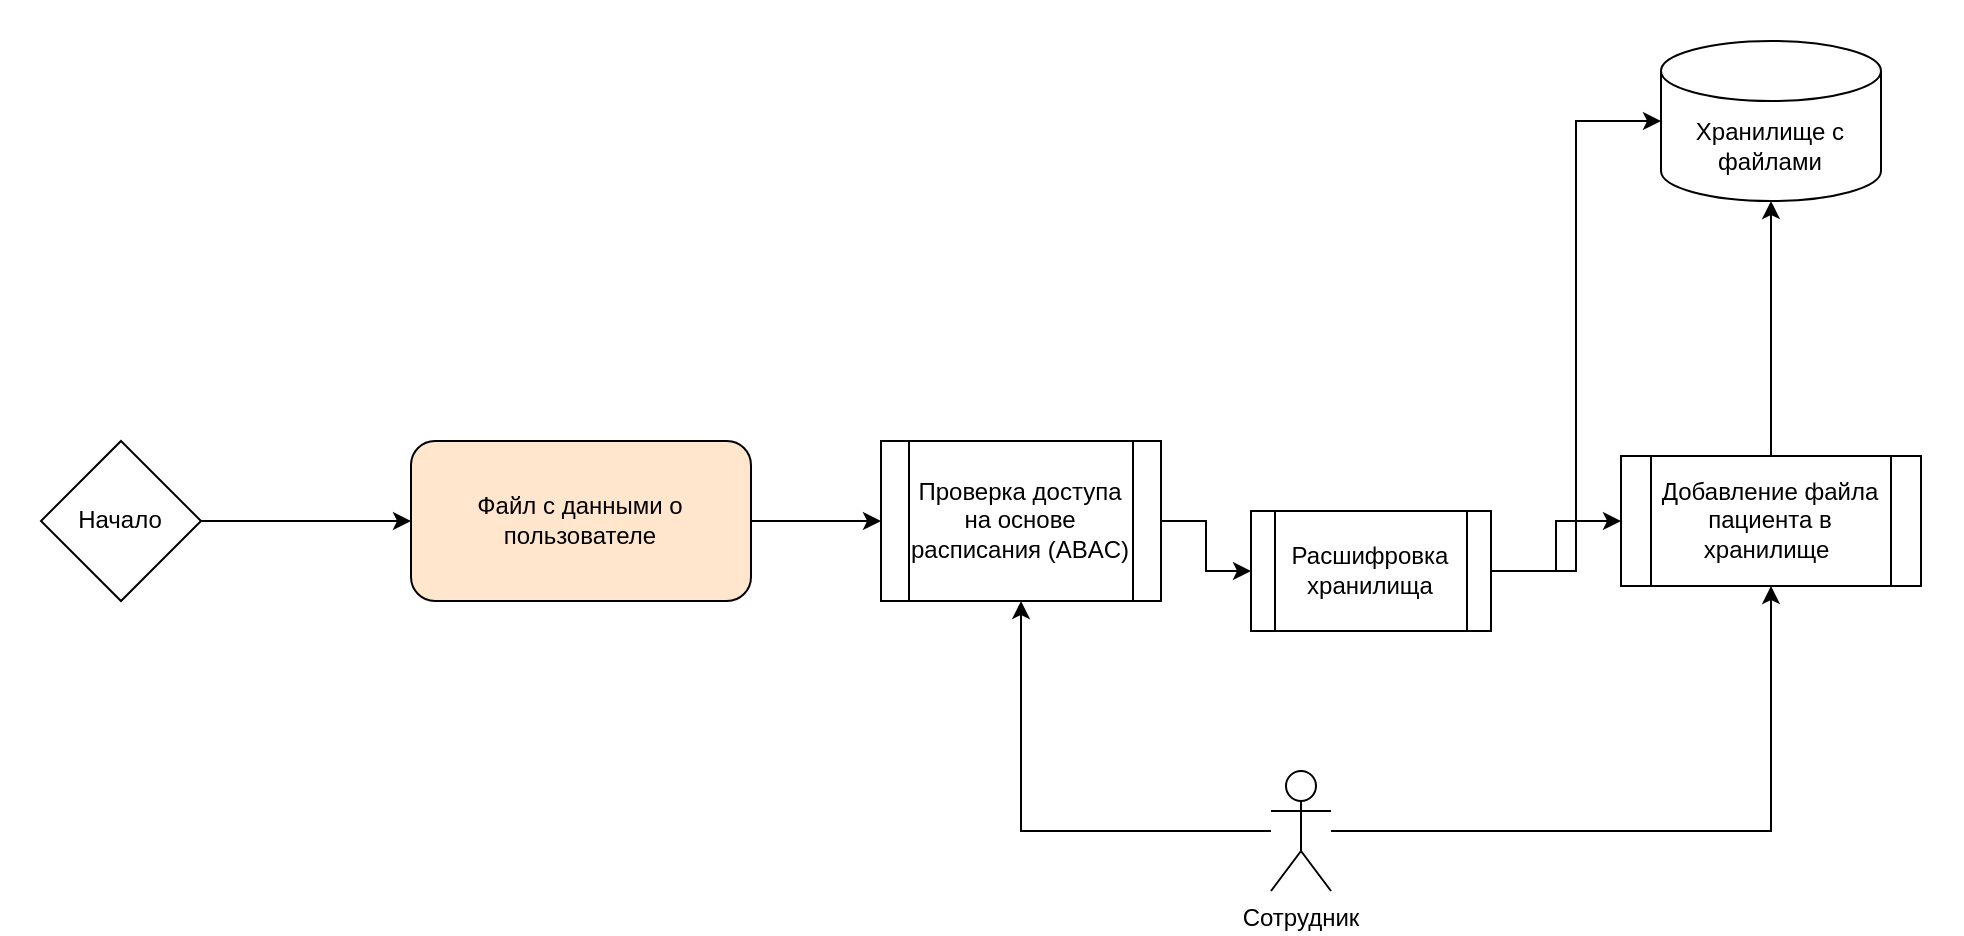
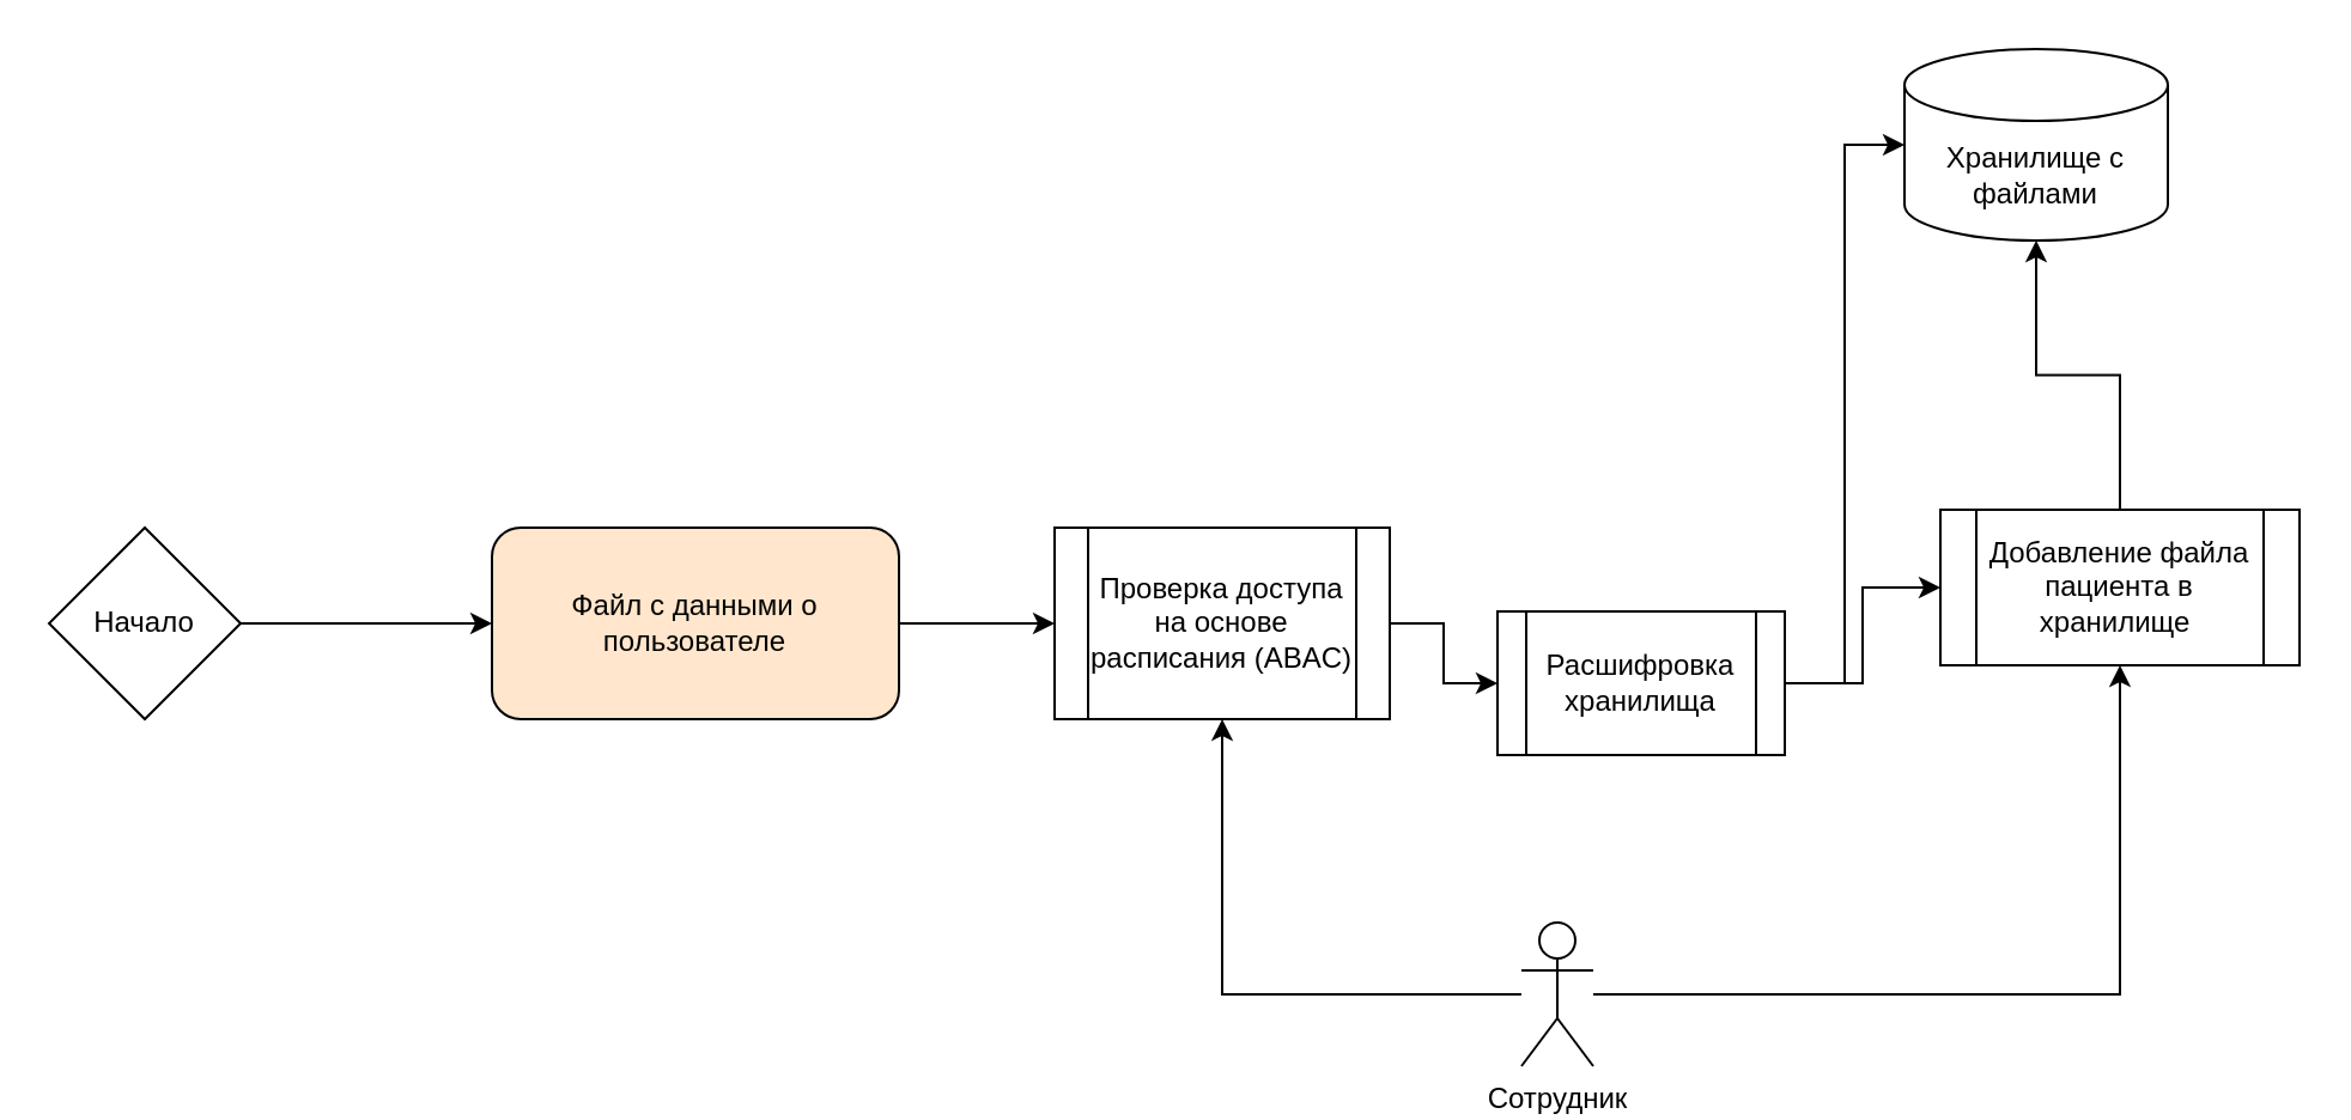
  <mxCell id="0" />
  <mxCell id="1" parent="0" />
  <mxCell id="2" style="edgeStyle=orthogonalEdgeStyle;rounded=0;orthogonalLoop=1;jettySize=auto;html=1;exitX=1;exitY=0.5;exitDx=0;exitDy=0;entryX=0;entryY=0.5;entryDx=0;entryDy=0;" edge="1" parent="1" source="11" target="10"><mxGeometry relative="1" as="geometry"><mxPoint x="130" y="260" as="sourcePoint" /></mxGeometry></mxCell>
  <mxCell id="3" style="edgeStyle=orthogonalEdgeStyle;rounded=0;orthogonalLoop=1;jettySize=auto;html=1;entryX=0;entryY=0.5;entryDx=0;entryDy=0;exitX=1;exitY=0.5;exitDx=0;exitDy=0;" edge="1" parent="1" source="10" target="13"><mxGeometry relative="1" as="geometry"><mxPoint x="710" y="260" as="sourcePoint" /></mxGeometry></mxCell>
  <mxCell id="4" style="edgeStyle=orthogonalEdgeStyle;rounded=0;orthogonalLoop=1;jettySize=auto;html=1;" edge="1" parent="1" source="6" target="7"><mxGeometry relative="1" as="geometry" /></mxCell>
  <mxCell id="5" style="edgeStyle=orthogonalEdgeStyle;rounded=0;orthogonalLoop=1;jettySize=auto;html=1;entryX=0.5;entryY=1;entryDx=0;entryDy=0;" edge="1" parent="1" source="6" target="13"><mxGeometry relative="1" as="geometry" /></mxCell>
  <mxCell id="6" value="&lt;span style=&quot;text-wrap-mode: wrap;&quot;&gt;Сотрудник ресепшена&lt;/span&gt;" style="shape=umlActor;verticalLabelPosition=bottom;verticalAlign=top;html=1;outlineConnect=0;" vertex="1" parent="1"><mxGeometry x="635" y="385" width="30" height="60" as="geometry" /></mxCell>
- <mxCell id="7" value="Добавление файла пациента в хранилище&amp;nbsp;" style="shape=process;whiteSpace=wrap;html=1;backgroundOutline=1;" vertex="1" parent="1"><mxGeometry x="810" y="227.5" width="150" height="65" as="geometry" /></mxCell>
- <mxCell id="8" value="Хранилище с файлами" style="shape=cylinder3;whiteSpace=wrap;html=1;boundedLbl=1;backgroundOutline=1;size=15;" vertex="1" parent="1"><mxGeometry x="830" y="20" width="110" height="80" as="geometry" /></mxCell>
+ <mxCell id="7" value="Добавление файла пациента в хранилище&amp;nbsp;" style="shape=process;whiteSpace=wrap;html=1;backgroundOutline=1;" vertex="1" parent="1"><mxGeometry x="810" y="212.5" width="150" height="65" as="geometry" /></mxCell>
+ <mxCell id="8" value="Хранилище с файлами" style="shape=cylinder3;whiteSpace=wrap;html=1;boundedLbl=1;backgroundOutline=1;size=15;" vertex="1" parent="1"><mxGeometry x="795" y="20" width="110" height="80" as="geometry" /></mxCell>
  <mxCell id="9" style="edgeStyle=orthogonalEdgeStyle;rounded=0;orthogonalLoop=1;jettySize=auto;html=1;" edge="1" parent="1" source="7" target="8"><mxGeometry relative="1" as="geometry" /></mxCell>
  <mxCell id="10" value="Файл с данными о пользователе" style="rounded=1;whiteSpace=wrap;html=1;fillColor=#ffe6cc;" vertex="1" parent="1"><mxGeometry x="205" y="220" width="170" height="80" as="geometry" /></mxCell>
  <mxCell id="11" value="Начало" style="rhombus;whiteSpace=wrap;html=1;" vertex="1" parent="1"><mxGeometry x="20" y="220" width="80" height="80" as="geometry" /></mxCell>
  <mxCell id="12" value="" style="edgeStyle=orthogonalEdgeStyle;rounded=0;orthogonalLoop=1;jettySize=auto;html=1;entryX=0;entryY=0.5;entryDx=0;entryDy=0;" edge="1" parent="1" source="13" target="15"><mxGeometry relative="1" as="geometry" /></mxCell>
  <mxCell id="13" value="Проверка доступа на основе расписания (ABAC)" style="shape=process;whiteSpace=wrap;html=1;backgroundOutline=1;" vertex="1" parent="1"><mxGeometry x="440" y="220" width="140" height="80" as="geometry" /></mxCell>
  <mxCell id="14" value="" style="edgeStyle=orthogonalEdgeStyle;rounded=0;orthogonalLoop=1;jettySize=auto;html=1;" edge="1" parent="1" source="15" target="7"><mxGeometry relative="1" as="geometry" /></mxCell>
  <mxCell id="15" value="Расшифровка хранилища" style="shape=process;whiteSpace=wrap;html=1;backgroundOutline=1;" vertex="1" parent="1"><mxGeometry x="625" y="255" width="120" height="60" as="geometry" /></mxCell>
  <mxCell id="16" style="edgeStyle=orthogonalEdgeStyle;rounded=0;orthogonalLoop=1;jettySize=auto;html=1;entryX=0;entryY=0.5;entryDx=0;entryDy=0;entryPerimeter=0;" edge="1" parent="1" source="15" target="8"><mxGeometry relative="1" as="geometry" /></mxCell>
